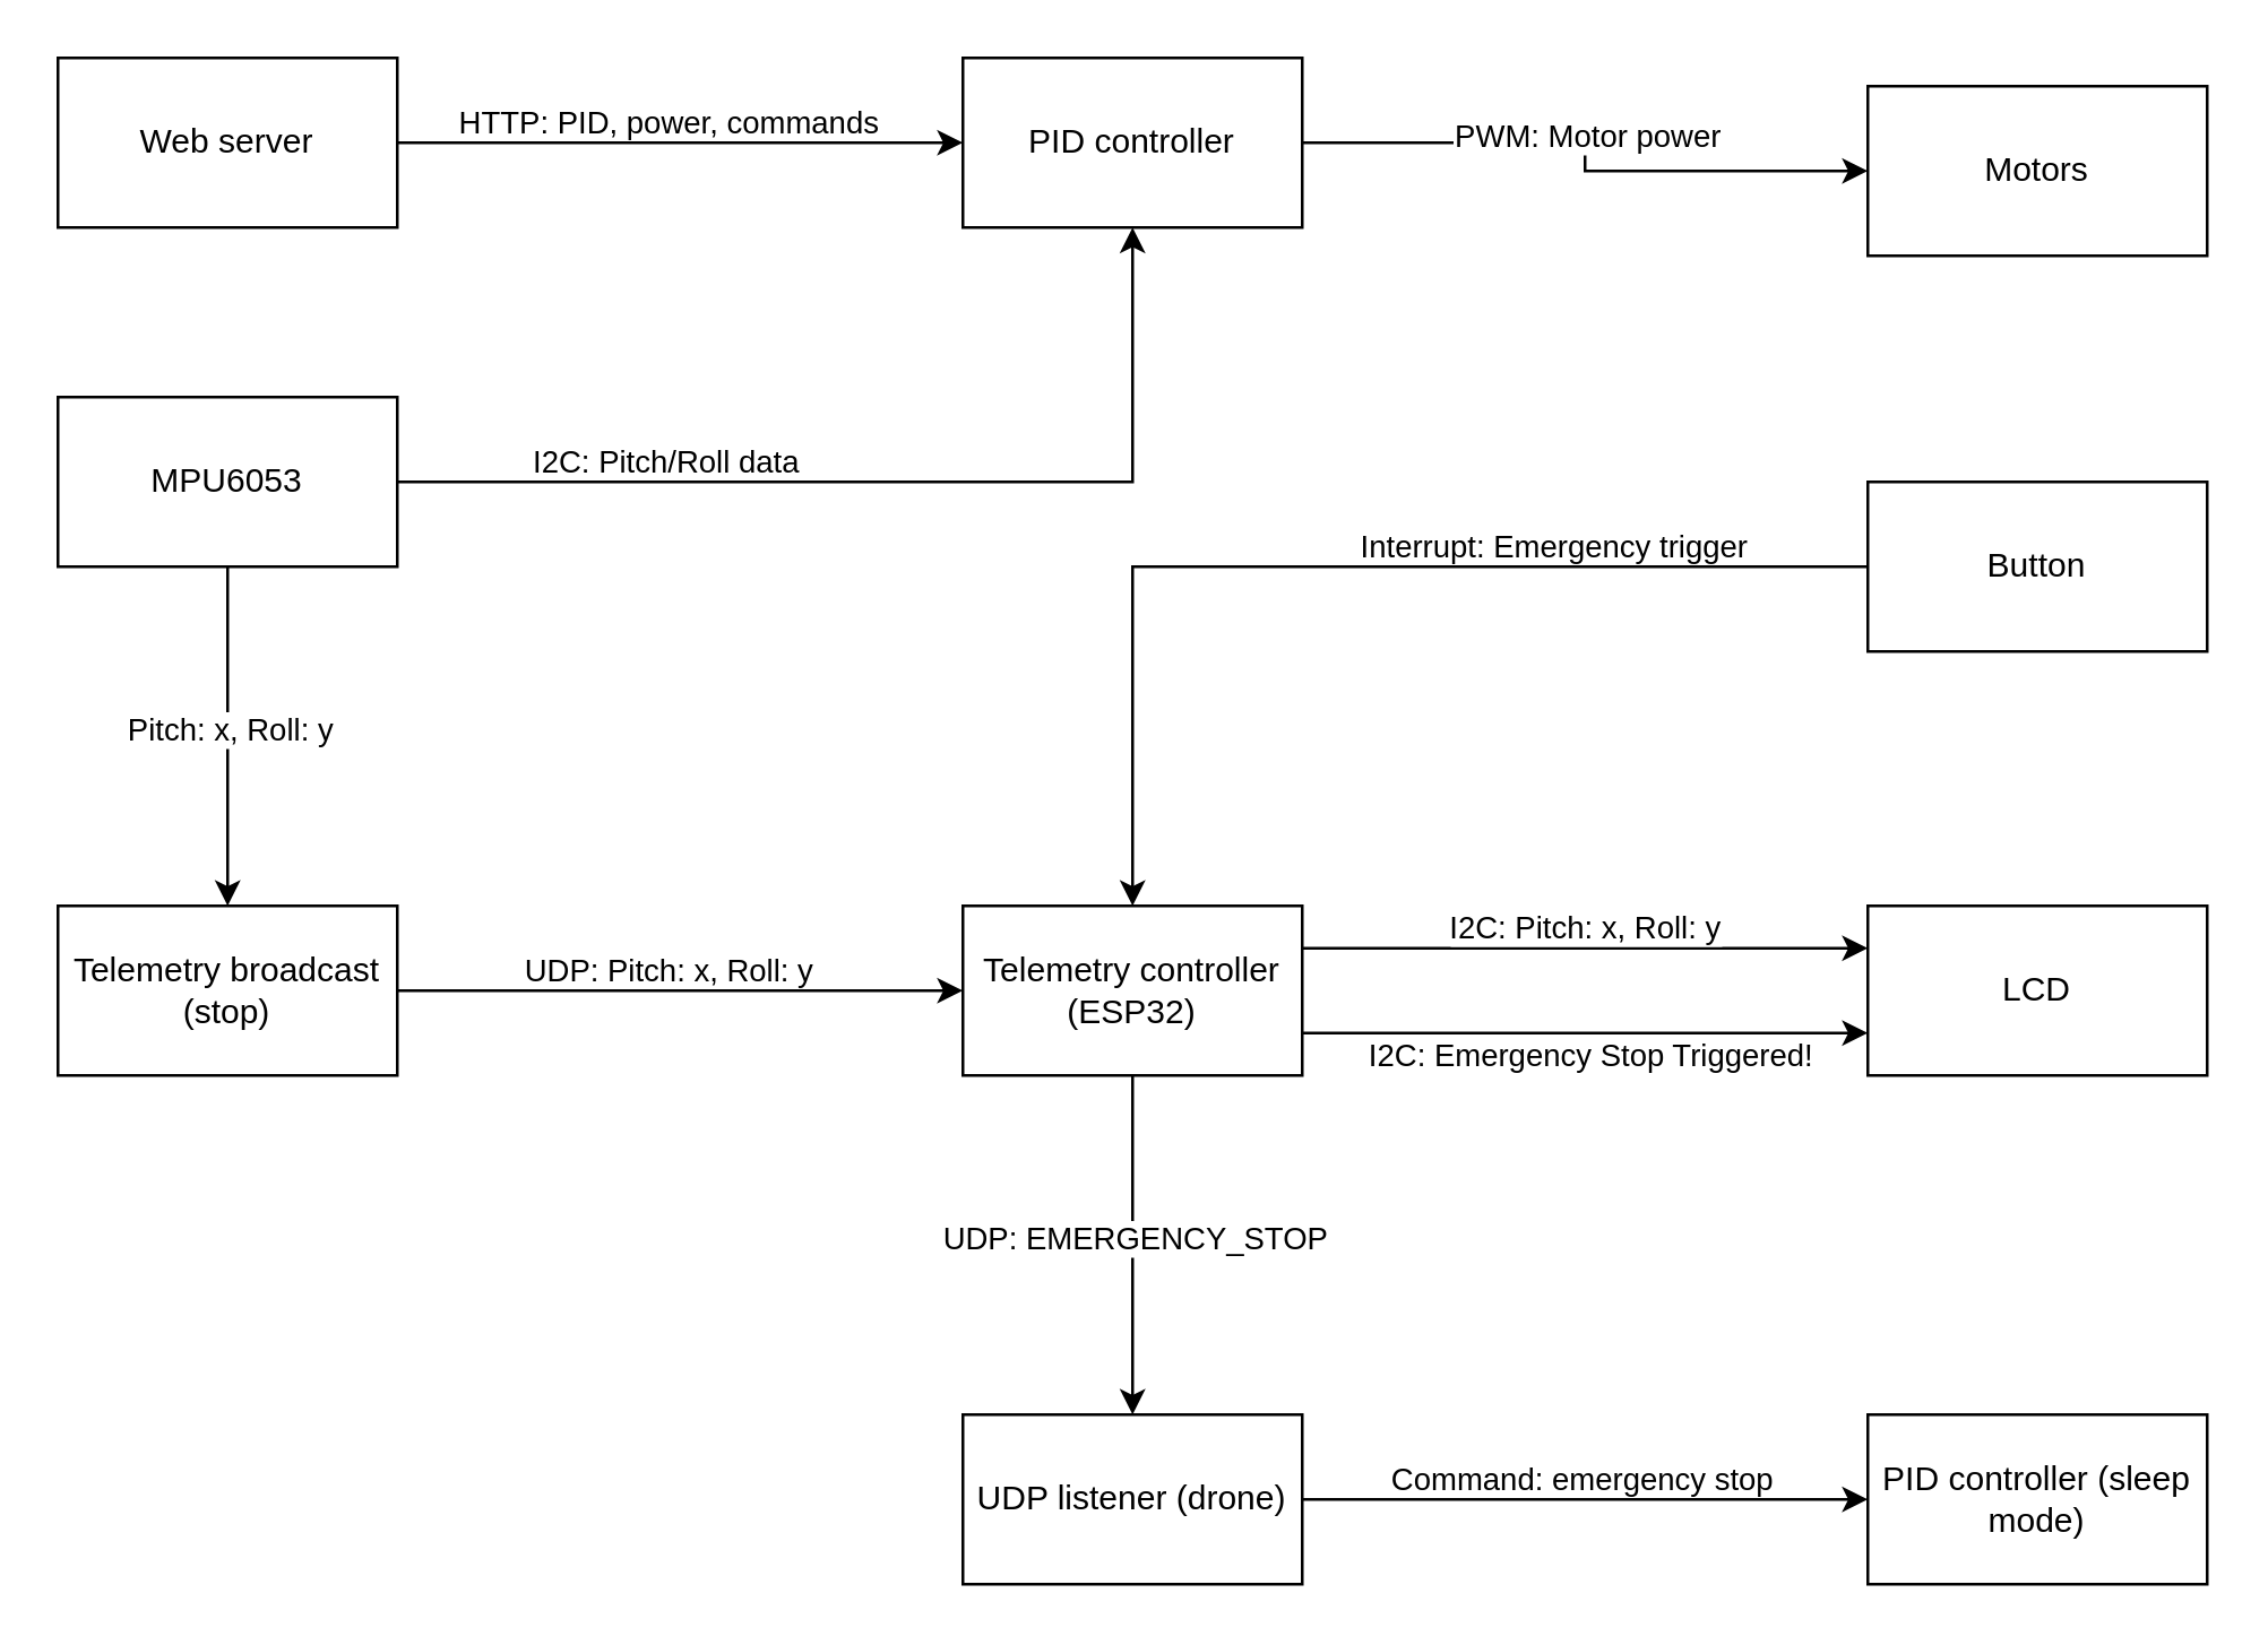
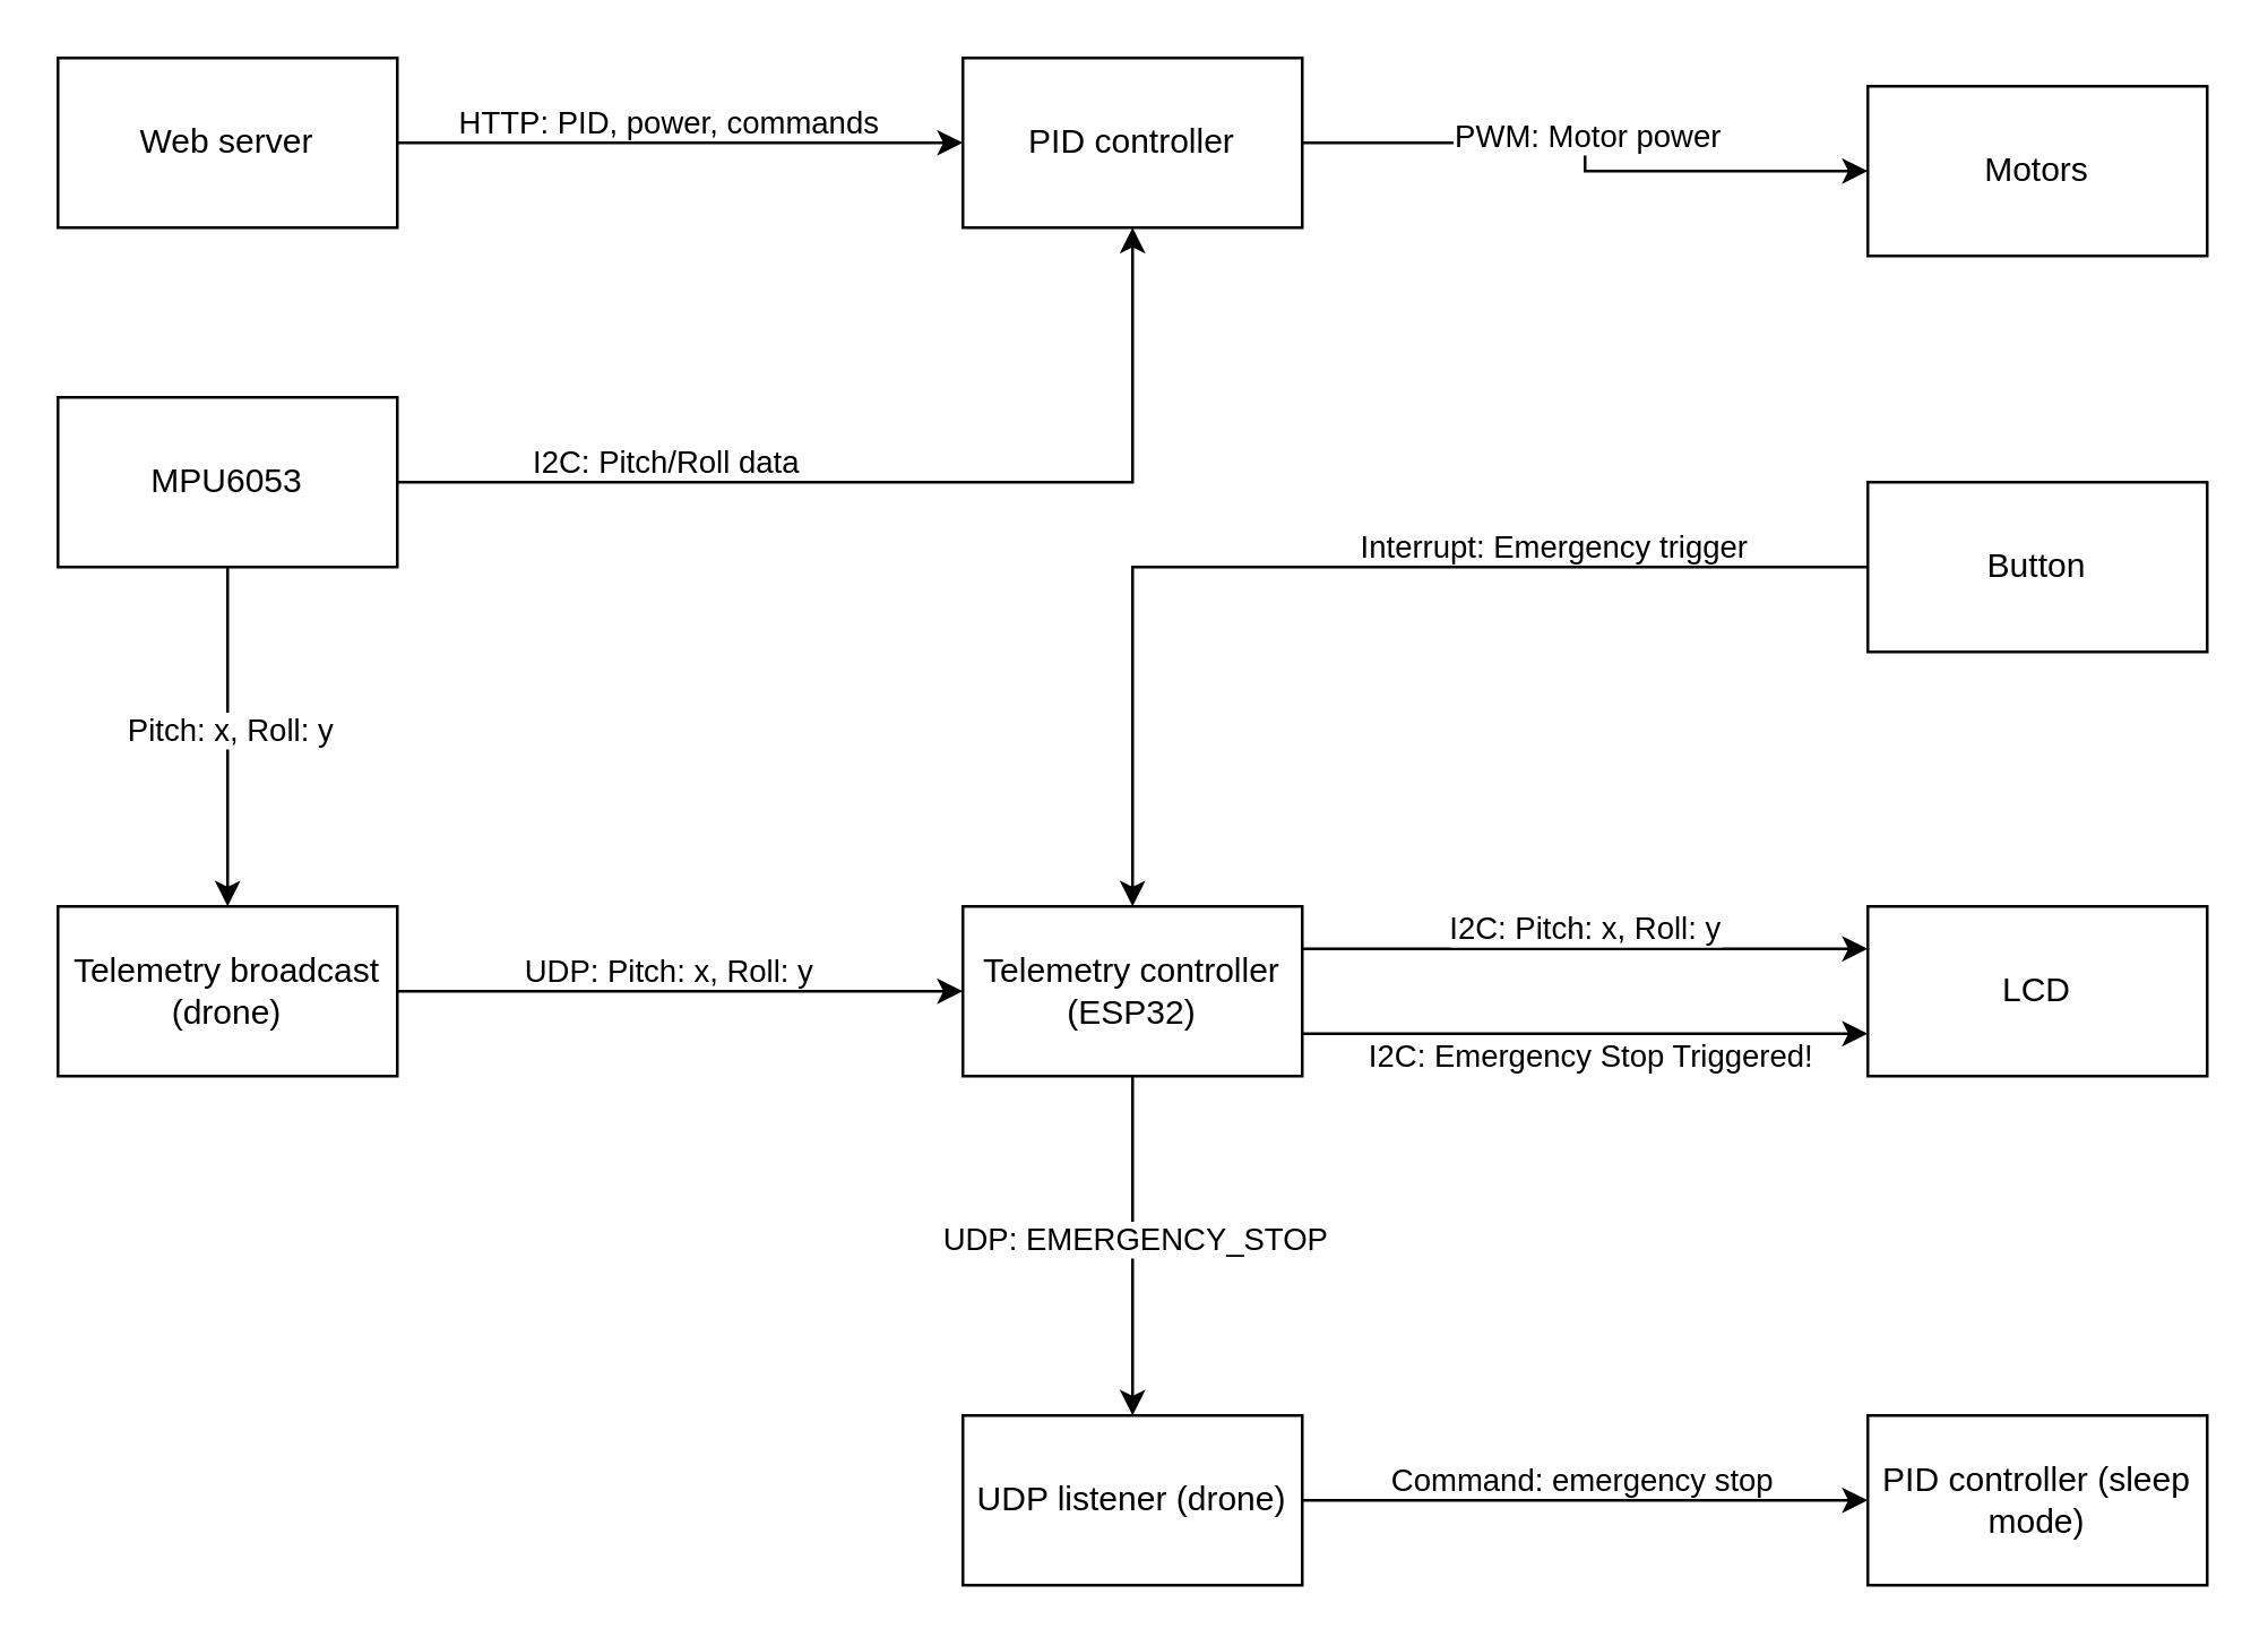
  <mxCell id="0" />
  <mxCell id="1" parent="0" />
  <mxCell id="2" style="edgeStyle=orthogonalEdgeStyle;rounded=0;orthogonalLoop=1;jettySize=auto;html=1;exitX=1;exitY=0.5;exitDx=0;exitDy=0;entryX=0;entryY=0.5;entryDx=0;entryDy=0;" edge="1" parent="1" source="4" target="7"><mxGeometry relative="1" as="geometry" /></mxCell>
  <mxCell id="3" value="HTTP: PID, power, commands" style="edgeLabel;html=1;align=center;verticalAlign=middle;resizable=0;points=[];" vertex="1" connectable="0" parent="2"><mxGeometry x="-0.05" relative="1" as="geometry"><mxPoint y="-8" as="offset" /></mxGeometry></mxCell>
  <mxCell id="4" value="Web server" style="rounded=0;whiteSpace=wrap;html=1;" vertex="1" parent="1"><mxGeometry x="20" y="20" width="120" height="60" as="geometry" /></mxCell>
  <mxCell id="5" style="edgeStyle=orthogonalEdgeStyle;rounded=0;orthogonalLoop=1;jettySize=auto;html=1;exitX=1;exitY=0.5;exitDx=0;exitDy=0;entryX=0;entryY=0.5;entryDx=0;entryDy=0;" edge="1" parent="1" source="7" target="13"><mxGeometry relative="1" as="geometry" /></mxCell>
  <mxCell id="6" value="PWM: Motor power" style="edgeLabel;html=1;align=center;verticalAlign=middle;resizable=0;points=[];" vertex="1" connectable="0" parent="5"><mxGeometry relative="1" as="geometry"><mxPoint y="-8" as="offset" /></mxGeometry></mxCell>
  <mxCell id="7" value="PID controller" style="rounded=0;whiteSpace=wrap;html=1;" vertex="1" parent="1"><mxGeometry x="340" y="20" width="120" height="60" as="geometry" /></mxCell>
  <mxCell id="8" style="edgeStyle=orthogonalEdgeStyle;rounded=0;orthogonalLoop=1;jettySize=auto;html=1;exitX=1;exitY=0.5;exitDx=0;exitDy=0;entryX=0.5;entryY=1;entryDx=0;entryDy=0;" edge="1" parent="1" source="12" target="7"><mxGeometry relative="1" as="geometry" /></mxCell>
  <mxCell id="9" value="I2C: Pitch/Roll data" style="edgeLabel;html=1;align=center;verticalAlign=middle;resizable=0;points=[];" vertex="1" connectable="0" parent="8"><mxGeometry x="-0.651" relative="1" as="geometry"><mxPoint x="33" y="-8" as="offset" /></mxGeometry></mxCell>
  <mxCell id="10" style="edgeStyle=orthogonalEdgeStyle;rounded=0;orthogonalLoop=1;jettySize=auto;html=1;exitX=0.5;exitY=1;exitDx=0;exitDy=0;entryX=0.5;entryY=0;entryDx=0;entryDy=0;" edge="1" parent="1" source="12" target="16"><mxGeometry relative="1" as="geometry" /></mxCell>
  <mxCell id="11" value="Pitch: x, Roll: y" style="edgeLabel;html=1;align=center;verticalAlign=middle;resizable=0;points=[];" vertex="1" connectable="0" parent="10"><mxGeometry x="-0.05" relative="1" as="geometry"><mxPoint as="offset" /></mxGeometry></mxCell>
  <mxCell id="12" value="MPU6053" style="rounded=0;whiteSpace=wrap;html=1;" vertex="1" parent="1"><mxGeometry x="20" y="140" width="120" height="60" as="geometry" /></mxCell>
  <mxCell id="13" value="Motors" style="rounded=0;whiteSpace=wrap;html=1;" vertex="1" parent="1"><mxGeometry x="660" y="30" width="120" height="60" as="geometry" /></mxCell>
  <mxCell id="14" style="edgeStyle=orthogonalEdgeStyle;rounded=0;orthogonalLoop=1;jettySize=auto;html=1;exitX=1;exitY=0.5;exitDx=0;exitDy=0;entryX=0;entryY=0.5;entryDx=0;entryDy=0;" edge="1" parent="1" source="16" target="23"><mxGeometry relative="1" as="geometry" /></mxCell>
  <mxCell id="15" value="UDP: Pitch: x, Roll: y" style="edgeLabel;html=1;align=center;verticalAlign=middle;resizable=0;points=[];" vertex="1" connectable="0" parent="14"><mxGeometry x="-0.05" relative="1" as="geometry"><mxPoint y="-8" as="offset" /></mxGeometry></mxCell>
- <mxCell id="16" value="Telemetry broadcast (stop)" style="rounded=0;whiteSpace=wrap;html=1;" vertex="1" parent="1"><mxGeometry x="20" y="320" width="120" height="60" as="geometry" /></mxCell>
+ <mxCell id="16" value="Telemetry broadcast (drone)" style="rounded=0;whiteSpace=wrap;html=1;" vertex="1" parent="1"><mxGeometry x="20" y="320" width="120" height="60" as="geometry" /></mxCell>
  <mxCell id="17" style="edgeStyle=orthogonalEdgeStyle;rounded=0;orthogonalLoop=1;jettySize=auto;html=1;exitX=0.5;exitY=1;exitDx=0;exitDy=0;entryX=0.5;entryY=0;entryDx=0;entryDy=0;" edge="1" parent="1" source="23" target="30"><mxGeometry relative="1" as="geometry" /></mxCell>
  <mxCell id="18" value="UDP: EMERGENCY_STOP" style="edgeLabel;html=1;align=center;verticalAlign=middle;resizable=0;points=[];" vertex="1" connectable="0" parent="17"><mxGeometry x="-0.05" relative="1" as="geometry"><mxPoint as="offset" /></mxGeometry></mxCell>
  <mxCell id="19" style="edgeStyle=orthogonalEdgeStyle;rounded=0;orthogonalLoop=1;jettySize=auto;html=1;exitX=1;exitY=0.25;exitDx=0;exitDy=0;entryX=0;entryY=0.25;entryDx=0;entryDy=0;" edge="1" parent="1" source="23" target="24"><mxGeometry relative="1" as="geometry" /></mxCell>
  <mxCell id="20" value="I2C: Pitch: x, Roll: y" style="edgeLabel;html=1;align=center;verticalAlign=middle;resizable=0;points=[];" vertex="1" connectable="0" parent="19"><mxGeometry x="0.013" relative="1" as="geometry"><mxPoint x="-2" y="-8" as="offset" /></mxGeometry></mxCell>
  <mxCell id="21" style="edgeStyle=orthogonalEdgeStyle;rounded=0;orthogonalLoop=1;jettySize=auto;html=1;exitX=1;exitY=0.75;exitDx=0;exitDy=0;entryX=0;entryY=0.75;entryDx=0;entryDy=0;" edge="1" parent="1" source="23" target="24"><mxGeometry relative="1" as="geometry" /></mxCell>
  <mxCell id="22" value="I2C: Emergency Stop Triggered!" style="edgeLabel;html=1;align=center;verticalAlign=middle;resizable=0;points=[];" vertex="1" connectable="0" parent="21"><mxGeometry x="0.013" relative="1" as="geometry"><mxPoint y="7" as="offset" /></mxGeometry></mxCell>
  <mxCell id="23" value="Telemetry controller (ESP32)" style="rounded=0;whiteSpace=wrap;html=1;" vertex="1" parent="1"><mxGeometry x="340" y="320" width="120" height="60" as="geometry" /></mxCell>
  <mxCell id="24" value="LCD" style="rounded=0;whiteSpace=wrap;html=1;" vertex="1" parent="1"><mxGeometry x="660" y="320" width="120" height="60" as="geometry" /></mxCell>
  <mxCell id="25" style="edgeStyle=orthogonalEdgeStyle;rounded=0;orthogonalLoop=1;jettySize=auto;html=1;exitX=0;exitY=0.5;exitDx=0;exitDy=0;entryX=0.5;entryY=0;entryDx=0;entryDy=0;" edge="1" parent="1" source="27" target="23"><mxGeometry relative="1" as="geometry" /></mxCell>
  <mxCell id="26" value="Interrupt: Emergency trigger" style="edgeLabel;html=1;align=center;verticalAlign=middle;resizable=0;points=[];" vertex="1" connectable="0" parent="25"><mxGeometry x="-0.412" relative="1" as="geometry"><mxPoint y="-8" as="offset" /></mxGeometry></mxCell>
  <mxCell id="27" value="Button" style="rounded=0;whiteSpace=wrap;html=1;" vertex="1" parent="1"><mxGeometry x="660" y="170" width="120" height="60" as="geometry" /></mxCell>
  <mxCell id="28" style="edgeStyle=orthogonalEdgeStyle;rounded=0;orthogonalLoop=1;jettySize=auto;html=1;exitX=1;exitY=0.5;exitDx=0;exitDy=0;entryX=0;entryY=0.5;entryDx=0;entryDy=0;" edge="1" parent="1" source="30" target="31"><mxGeometry relative="1" as="geometry" /></mxCell>
  <mxCell id="29" value="Command: emergency stop" style="edgeLabel;html=1;align=center;verticalAlign=middle;resizable=0;points=[];" vertex="1" connectable="0" parent="28"><mxGeometry relative="1" as="geometry"><mxPoint x="-2" y="-8" as="offset" /></mxGeometry></mxCell>
  <mxCell id="30" value="UDP listener (drone)" style="rounded=0;whiteSpace=wrap;html=1;" vertex="1" parent="1"><mxGeometry x="340" y="500" width="120" height="60" as="geometry" /></mxCell>
  <mxCell id="31" value="PID controller (sleep mode)" style="rounded=0;whiteSpace=wrap;html=1;" vertex="1" parent="1"><mxGeometry x="660" y="500" width="120" height="60" as="geometry" /></mxCell>
